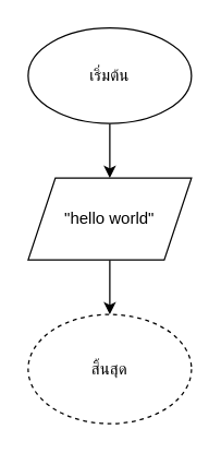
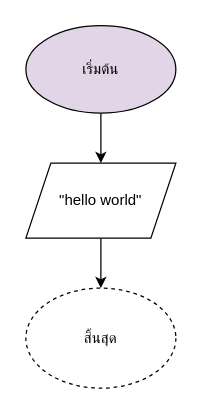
  <mxCell id="0" />
  <mxCell id="1" parent="0" />
  <mxCell id="2" value="" style="edgeStyle=none;html=1;" edge="1" parent="1" source="3" target="5"><mxGeometry relative="1" as="geometry" /></mxCell>
- <mxCell id="3" value="เริ่มต้น" style="ellipse;whiteSpace=wrap;html=1;" parent="1" vertex="1"><mxGeometry x="20" y="20" width="120" height="70" as="geometry" /></mxCell>
+ <mxCell id="3" value="เริ่มต้น" style="ellipse;whiteSpace=wrap;html=1;fillColor=#e1d5e7;" parent="1" vertex="1"><mxGeometry x="20" y="20" width="120" height="70" as="geometry" /></mxCell>
  <mxCell id="4" value="" style="edgeStyle=orthogonalEdgeStyle;rounded=0;orthogonalLoop=1;jettySize=auto;html=1;" parent="1" source="5" target="6" edge="1"><mxGeometry relative="1" as="geometry" /></mxCell>
  <mxCell id="5" value="&quot;hello world&quot;" style="shape=parallelogram;perimeter=parallelogramPerimeter;whiteSpace=wrap;html=1;fixedSize=1;" parent="1" vertex="1"><mxGeometry x="20" y="130" width="120" height="60" as="geometry" /></mxCell>
  <mxCell id="6" value="สิ้นสุด" style="ellipse;whiteSpace=wrap;html=1;dashed=1;" parent="1" vertex="1"><mxGeometry x="20" y="230" width="120" height="80" as="geometry" /></mxCell>
